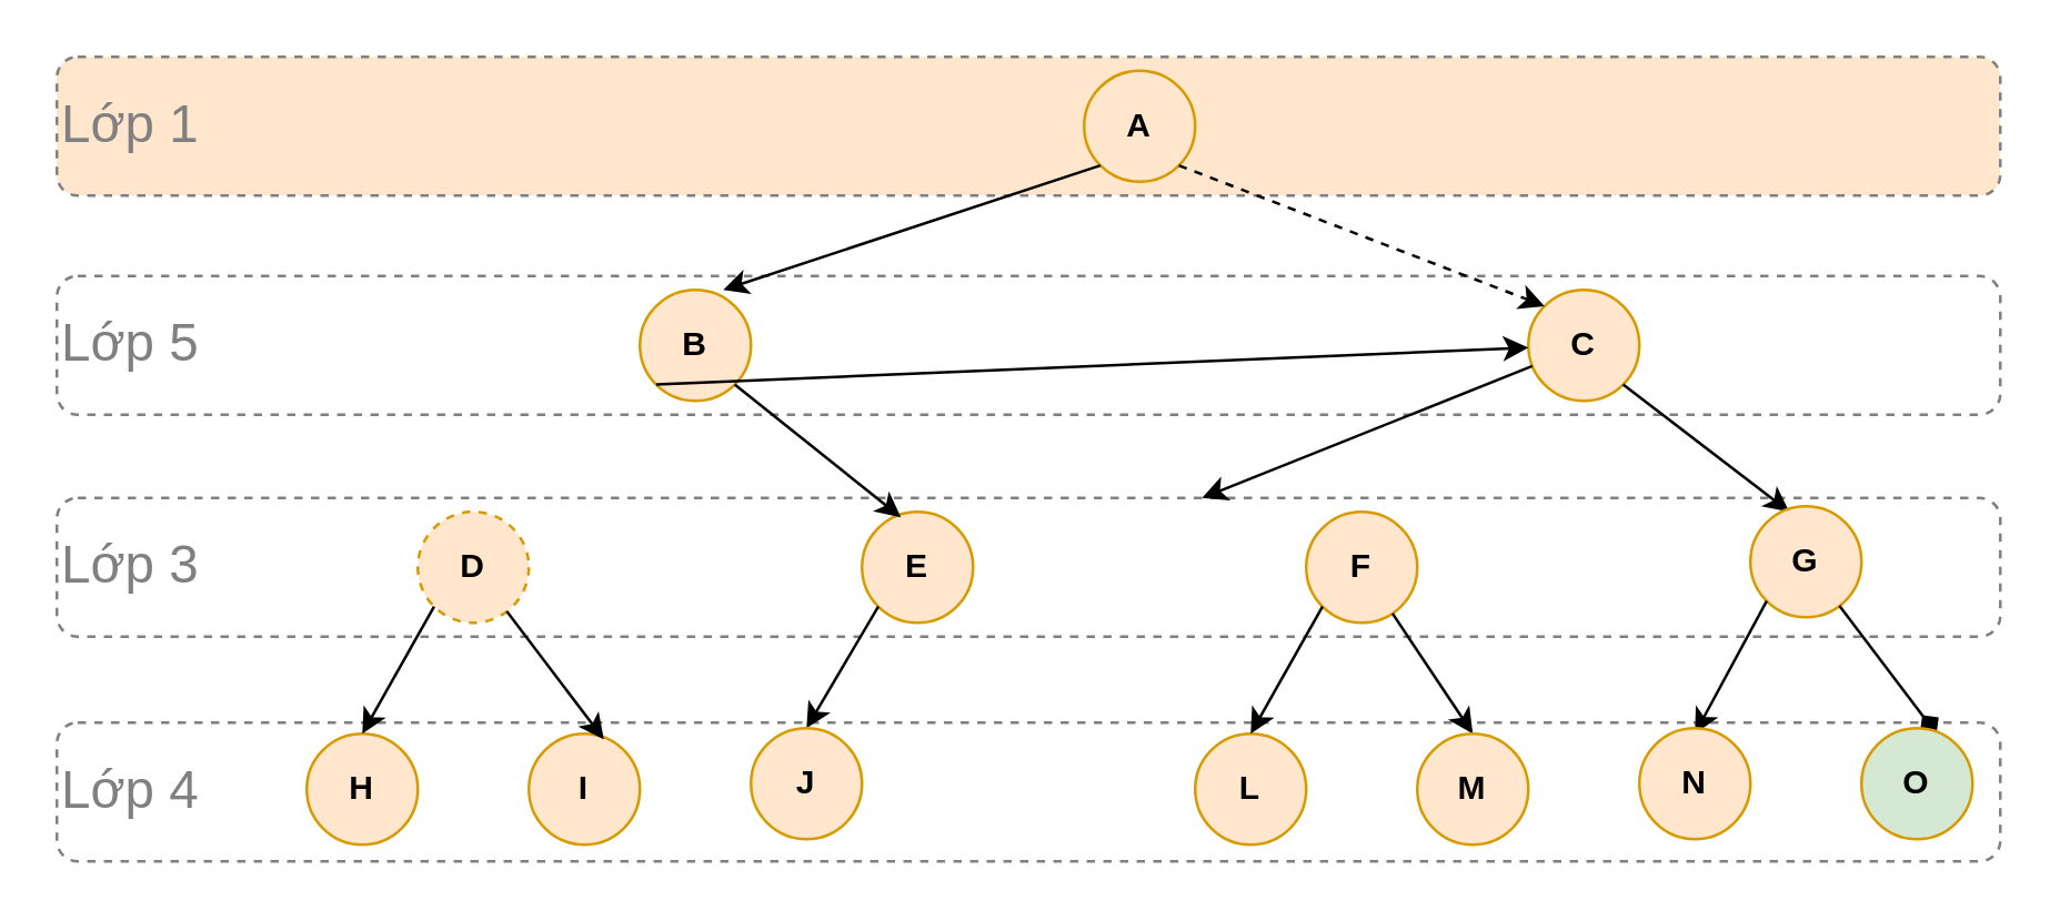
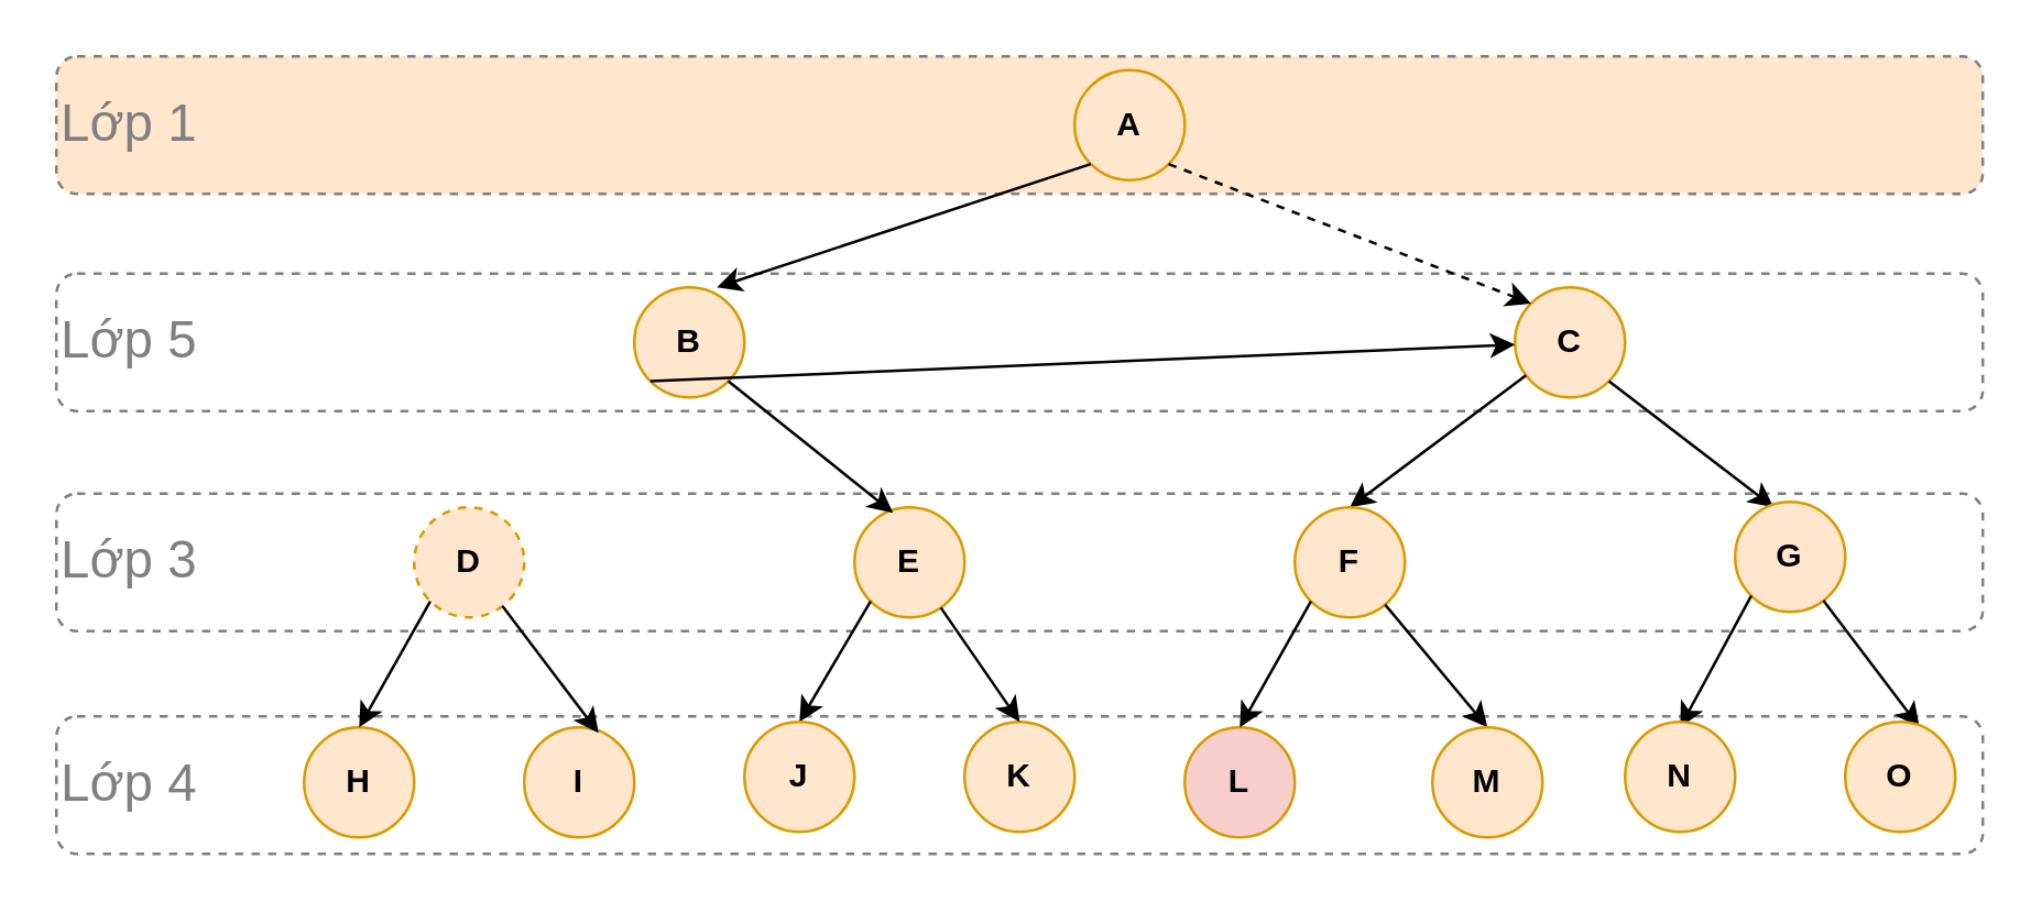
  <mxCell id="0" />
  <mxCell id="1" parent="0" />
  <mxCell id="2" value="&lt;div style=&quot;font-size: 19px;&quot;&gt;&lt;font color=&quot;#808080&quot;&gt;Lớp 5&lt;br&gt;&lt;/font&gt;&lt;/div&gt;" style="rounded=1;whiteSpace=wrap;html=1;align=left;fontSize=19;dashed=1;strokeColor=#808080;" vertex="1" parent="1"><mxGeometry x="20" y="99" width="700" height="50" as="geometry" /></mxCell>
  <mxCell id="3" value="&lt;div style=&quot;font-size: 19px;&quot;&gt;&lt;font color=&quot;#808080&quot;&gt;Lớp 3&lt;br style=&quot;font-size: 19px;&quot;&gt;&lt;/font&gt;&lt;/div&gt;" style="rounded=1;whiteSpace=wrap;html=1;align=left;fontSize=19;dashed=1;strokeColor=#808080;" vertex="1" parent="1"><mxGeometry x="20" y="179" width="700" height="50" as="geometry" /></mxCell>
  <mxCell id="4" value="&lt;div style=&quot;font-size: 19px;&quot;&gt;&lt;font color=&quot;#808080&quot;&gt;Lớp 4&lt;br&gt;&lt;/font&gt;&lt;/div&gt;" style="rounded=1;whiteSpace=wrap;html=1;align=left;fontSize=19;dashed=1;strokeColor=#808080;" vertex="1" parent="1"><mxGeometry x="20" y="260" width="700" height="50" as="geometry" /></mxCell>
  <mxCell id="5" value="&lt;div style=&quot;font-size: 19px;&quot;&gt;&lt;font color=&quot;#808080&quot;&gt;Lớp 1&lt;br style=&quot;font-size: 19px;&quot;&gt;&lt;/font&gt;&lt;/div&gt;" style="rounded=1;whiteSpace=wrap;html=1;align=left;fontSize=19;dashed=1;strokeColor=#808080;fillColor=#ffe6cc;" vertex="1" parent="1"><mxGeometry x="20" y="20" width="700" height="50" as="geometry" /></mxCell>
  <mxCell id="6" value="A" style="ellipse;whiteSpace=wrap;html=1;aspect=fixed;fillColor=#ffe6cc;strokeColor=#d79b00;fontStyle=1" parent="1" vertex="1"><mxGeometry x="390" y="25" width="40" height="40" as="geometry" /></mxCell>
  <mxCell id="7" value="H" style="ellipse;whiteSpace=wrap;html=1;aspect=fixed;fillColor=#ffe6cc;strokeColor=#d79b00;fontStyle=1" parent="1" vertex="1"><mxGeometry x="110" y="264" width="40" height="40" as="geometry" /></mxCell>
  <mxCell id="8" value="E" style="ellipse;whiteSpace=wrap;html=1;aspect=fixed;fillColor=#ffe6cc;strokeColor=#d79b00;fontStyle=1" parent="1" vertex="1"><mxGeometry x="310" y="184" width="40" height="40" as="geometry" /></mxCell>
  <mxCell id="9" value="D" style="ellipse;whiteSpace=wrap;html=1;aspect=fixed;fillColor=#ffe6cc;strokeColor=#d79b00;fontStyle=1;dashed=1;" parent="1" vertex="1"><mxGeometry x="150" y="184" width="40" height="40" as="geometry" /></mxCell>
  <mxCell id="10" value="C" style="ellipse;whiteSpace=wrap;html=1;aspect=fixed;fillColor=#ffe6cc;strokeColor=#d79b00;fontStyle=1" parent="1" vertex="1"><mxGeometry x="550" y="104" width="40" height="40" as="geometry" /></mxCell>
  <mxCell id="11" value="B" style="ellipse;whiteSpace=wrap;html=1;aspect=fixed;fillColor=#ffe6cc;strokeColor=#d79b00;fontStyle=1" parent="1" vertex="1"><mxGeometry x="230" y="104" width="40" height="40" as="geometry" /></mxCell>
  <mxCell id="12" value="" style="endArrow=classic;html=1;rounded=0;exitX=0;exitY=1;exitDx=0;exitDy=0;entryX=0.75;entryY=0;entryDx=0;entryDy=0;entryPerimeter=0;" parent="1" source="6" target="11" edge="1"><mxGeometry width="50" height="50" relative="1" as="geometry"><mxPoint x="300" y="294" as="sourcePoint" /><mxPoint x="350" y="244" as="targetPoint" /></mxGeometry></mxCell>
  <mxCell id="13" value="" style="endArrow=classic;html=1;rounded=0;exitX=0;exitY=1;exitDx=0;exitDy=0;" parent="1" source="11" target="10" edge="1"><mxGeometry width="50" height="50" relative="1" as="geometry"><mxPoint x="148" y="138" as="sourcePoint" /><mxPoint x="112" y="184" as="targetPoint" /></mxGeometry></mxCell>
  <mxCell id="14" value="" style="endArrow=classic;html=1;rounded=0;exitX=0;exitY=1;exitDx=0;exitDy=0;entryX=0.75;entryY=0;entryDx=0;entryDy=0;entryPerimeter=0;" parent="1" source="9" edge="1"><mxGeometry width="50" height="50" relative="1" as="geometry"><mxPoint x="166" y="218" as="sourcePoint" /><mxPoint x="130" y="264" as="targetPoint" /></mxGeometry></mxCell>
  <mxCell id="15" value="" style="endArrow=classic;html=1;rounded=0;exitX=1;exitY=1;exitDx=0;exitDy=0;entryX=0.35;entryY=0.05;entryDx=0;entryDy=0;entryPerimeter=0;" parent="1" source="11" target="8" edge="1"><mxGeometry width="50" height="50" relative="1" as="geometry"><mxPoint x="176" y="138" as="sourcePoint" /><mxPoint x="140" y="184" as="targetPoint" /></mxGeometry></mxCell>
  <mxCell id="16" value="" style="endArrow=classic;html=1;rounded=0;exitX=1;exitY=1;exitDx=0;exitDy=0;entryX=0;entryY=0;entryDx=0;entryDy=0;dashed=1;" parent="1" source="6" target="10" edge="1"><mxGeometry width="50" height="50" relative="1" as="geometry"><mxPoint x="216" y="98" as="sourcePoint" /><mxPoint x="180" y="144" as="targetPoint" /></mxGeometry></mxCell>
  <mxCell id="17" value="I" style="ellipse;whiteSpace=wrap;html=1;aspect=fixed;fillColor=#ffe6cc;strokeColor=#d79b00;fontStyle=1" vertex="1" parent="1"><mxGeometry x="190" y="264" width="40" height="40" as="geometry" /></mxCell>
  <mxCell id="18" value="" style="endArrow=classic;html=1;rounded=0;entryX=0.675;entryY=0.05;entryDx=0;entryDy=0;entryPerimeter=0;" edge="1" parent="1" source="9" target="17"><mxGeometry width="50" height="50" relative="1" as="geometry"><mxPoint x="230" y="154" as="sourcePoint" /><mxPoint x="170" y="194" as="targetPoint" /></mxGeometry></mxCell>
- <mxCell id="19" value="" style="endArrow=classic;html=1;rounded=0;" edge="1" target="3" parent="1" source="10"><mxGeometry width="50" height="50" relative="1" as="geometry"><mxPoint x="436" y="136" as="sourcePoint" /><mxPoint x="342" y="182" as="targetPoint" /></mxGeometry></mxCell>
+ <mxCell id="19" value="" style="endArrow=classic;html=1;rounded=0;entryX=0.5;entryY=0;entryDx=0;entryDy=0;" edge="1" target="21" parent="1" source="10"><mxGeometry width="50" height="50" relative="1" as="geometry"><mxPoint x="436" y="136" as="sourcePoint" /><mxPoint x="342" y="182" as="targetPoint" /></mxGeometry></mxCell>
  <mxCell id="20" value="" style="endArrow=classic;html=1;rounded=0;exitX=1;exitY=1;exitDx=0;exitDy=0;entryX=0.35;entryY=0.05;entryDx=0;entryDy=0;entryPerimeter=0;" edge="1" target="22" parent="1" source="10"><mxGeometry width="50" height="50" relative="1" as="geometry"><mxPoint x="464" y="136" as="sourcePoint" /><mxPoint x="370" y="182" as="targetPoint" /></mxGeometry></mxCell>
  <mxCell id="21" value="F" style="ellipse;whiteSpace=wrap;html=1;aspect=fixed;fillColor=#ffe6cc;strokeColor=#d79b00;fontStyle=1" vertex="1" parent="1"><mxGeometry x="470" y="184" width="40" height="40" as="geometry" /></mxCell>
  <mxCell id="22" value="G" style="ellipse;whiteSpace=wrap;html=1;aspect=fixed;fillColor=#ffe6cc;strokeColor=#d79b00;fontStyle=1" vertex="1" parent="1"><mxGeometry x="630" y="182" width="40" height="40" as="geometry" /></mxCell>
  <mxCell id="23" value="" style="endArrow=classic;html=1;rounded=0;entryX=0.5;entryY=0;entryDx=0;entryDy=0;" edge="1" source="21" target="24" parent="1"><mxGeometry width="50" height="50" relative="1" as="geometry"><mxPoint x="460" y="152" as="sourcePoint" /><mxPoint x="400" y="192" as="targetPoint" /></mxGeometry></mxCell>
- <mxCell id="24" value="M" style="ellipse;whiteSpace=wrap;html=1;aspect=fixed;fillColor=#ffe6cc;strokeColor=#d79b00;fontStyle=1" vertex="1" parent="1"><mxGeometry x="510" y="264" width="40" height="40" as="geometry" /></mxCell>
- <mxCell id="25" value="L" style="ellipse;whiteSpace=wrap;html=1;aspect=fixed;fillColor=#ffe6cc;strokeColor=#d79b00;fontStyle=1" vertex="1" parent="1"><mxGeometry x="430" y="264" width="40" height="40" as="geometry" /></mxCell>
+ <mxCell id="24" value="M" style="ellipse;whiteSpace=wrap;html=1;aspect=fixed;fillColor=#ffe6cc;strokeColor=#d79b00;fontStyle=1" vertex="1" parent="1"><mxGeometry x="520" y="264" width="40" height="40" as="geometry" /></mxCell>
+ <mxCell id="25" value="L" style="ellipse;whiteSpace=wrap;html=1;aspect=fixed;fillColor=#f8cecc;strokeColor=#d79b00;fontStyle=1;" vertex="1" parent="1"><mxGeometry x="430" y="264" width="40" height="40" as="geometry" /></mxCell>
  <mxCell id="26" value="" style="endArrow=classic;html=1;rounded=0;exitX=0;exitY=1;exitDx=0;exitDy=0;entryX=0.5;entryY=0;entryDx=0;entryDy=0;" edge="1" source="21" parent="1" target="25"><mxGeometry width="50" height="50" relative="1" as="geometry"><mxPoint x="396" y="216" as="sourcePoint" /><mxPoint x="360" y="262" as="targetPoint" /></mxGeometry></mxCell>
  <mxCell id="27" value="" style="endArrow=classic;html=1;rounded=0;entryX=0.5;entryY=0;entryDx=0;entryDy=0;exitX=0;exitY=1;exitDx=0;exitDy=0;" edge="1" parent="1" source="8" target="28"><mxGeometry width="50" height="50" relative="1" as="geometry"><mxPoint x="310" y="224" as="sourcePoint" /><mxPoint x="240" y="262" as="targetPoint" /><Array as="points" /></mxGeometry></mxCell>
  <mxCell id="28" value="J" style="ellipse;whiteSpace=wrap;html=1;aspect=fixed;fillColor=#ffe6cc;strokeColor=#d79b00;fontStyle=1" vertex="1" parent="1"><mxGeometry x="270" y="262" width="40" height="40" as="geometry" /></mxCell>
+ <mxCell id="29" value="K" style="ellipse;whiteSpace=wrap;html=1;aspect=fixed;fillColor=#ffe6cc;strokeColor=#d79b00;fontStyle=1" vertex="1" parent="1"><mxGeometry x="350" y="262" width="40" height="40" as="geometry" /></mxCell>
+ <mxCell id="30" value="" style="endArrow=classic;html=1;rounded=0;entryX=0.5;entryY=0;entryDx=0;entryDy=0;" edge="1" target="29" parent="1" source="8"><mxGeometry width="50" height="50" relative="1" as="geometry"><mxPoint x="282" y="218" as="sourcePoint" /><mxPoint x="370" y="274" as="targetPoint" /></mxGeometry></mxCell>
  <mxCell id="31" value="" style="endArrow=classic;html=1;rounded=0;exitX=0;exitY=1;exitDx=0;exitDy=0;" edge="1" parent="1" source="22"><mxGeometry width="50" height="50" relative="1" as="geometry"><mxPoint x="570" y="222" as="sourcePoint" /><mxPoint x="610" y="264" as="targetPoint" /></mxGeometry></mxCell>
- <mxCell id="32" value="" style="endArrow=diamond;html=1;rounded=0;entryX=0.675;entryY=0.05;entryDx=0;entryDy=0;entryPerimeter=0;" edge="1" target="34" parent="1" source="22"><mxGeometry width="50" height="50" relative="1" as="geometry"><mxPoint x="582" y="218" as="sourcePoint" /><mxPoint x="540" y="192" as="targetPoint" /></mxGeometry></mxCell>
+ <mxCell id="32" value="" style="endArrow=classic;html=1;rounded=0;entryX=0.675;entryY=0.05;entryDx=0;entryDy=0;entryPerimeter=0;" edge="1" target="34" parent="1" source="22"><mxGeometry width="50" height="50" relative="1" as="geometry"><mxPoint x="582" y="218" as="sourcePoint" /><mxPoint x="540" y="192" as="targetPoint" /></mxGeometry></mxCell>
  <mxCell id="33" value="N" style="ellipse;whiteSpace=wrap;html=1;aspect=fixed;fillColor=#ffe6cc;strokeColor=#d79b00;fontStyle=1" vertex="1" parent="1"><mxGeometry x="590" y="262" width="40" height="40" as="geometry" /></mxCell>
- <mxCell id="34" value="O" style="ellipse;whiteSpace=wrap;html=1;aspect=fixed;fillColor=#d5e8d4;strokeColor=#d79b00;fontStyle=1;" vertex="1" parent="1"><mxGeometry x="670" y="262" width="40" height="40" as="geometry" /></mxCell>
+ <mxCell id="34" value="O" style="ellipse;whiteSpace=wrap;html=1;aspect=fixed;fillColor=#ffe6cc;strokeColor=#d79b00;fontStyle=1" vertex="1" parent="1"><mxGeometry x="670" y="262" width="40" height="40" as="geometry" /></mxCell>
